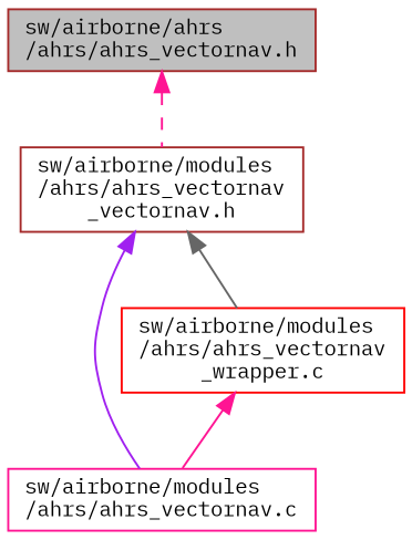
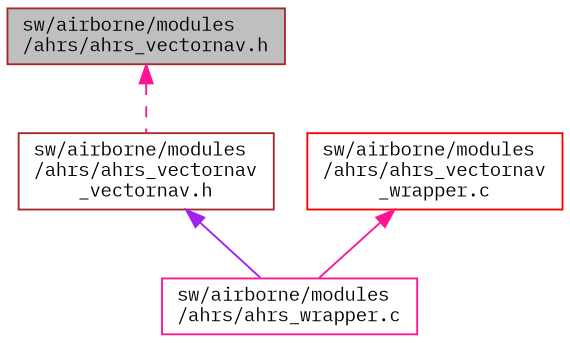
  digraph {
    fontname="IBM Plex Mono"
    node [color=brown fillcolor=white fontname="IBM Plex Mono" fontsize=10 shape=record style=filled]
    edge [color=deeppink dir=back fontname="IBM Plex Mono" fontsize=10 labelfontname=FreeSans labelfontsize=10 style=solid]
-   n1 [fillcolor=grey75 fontcolor=black height=0.2 label="sw/airborne/ahrs\l/ahrs/ahrs_vectornav.h" width=0.4]
+   n1 [fillcolor=grey75 fontcolor=black height=0.2 label="sw/airborne/modules\l/ahrs/ahrs_vectornav.h" width=0.4]
    n2 [height=0.2 label="sw/airborne/modules\l/ahrs/ahrs_vectornav\l_vectornav.h" width=0.4]
-   n3 [color=deeppink height=0.2 label="sw/airborne/modules\l/ahrs/ahrs_vectornav.c" width=0.4]
+   n3 [color=deeppink height=0.2 label="sw/airborne/modules\l/ahrs/ahrs_wrapper.c" width=0.4]
    n4 [color=red height=0.2 label="sw/airborne/modules\l/ahrs/ahrs_vectornav\l_wrapper.c" width=0.4]
    n1 -> n2 [style=dashed]
    n2 -> n3 [color=purple]
-   n2 -> n4 [color=gray40]
    n4 -> n3
  }
